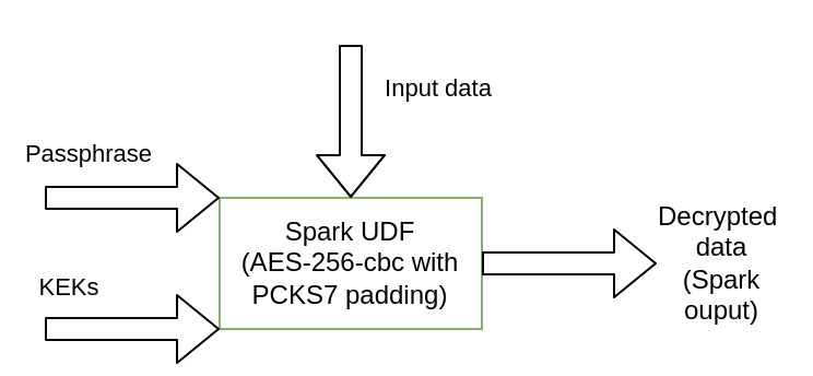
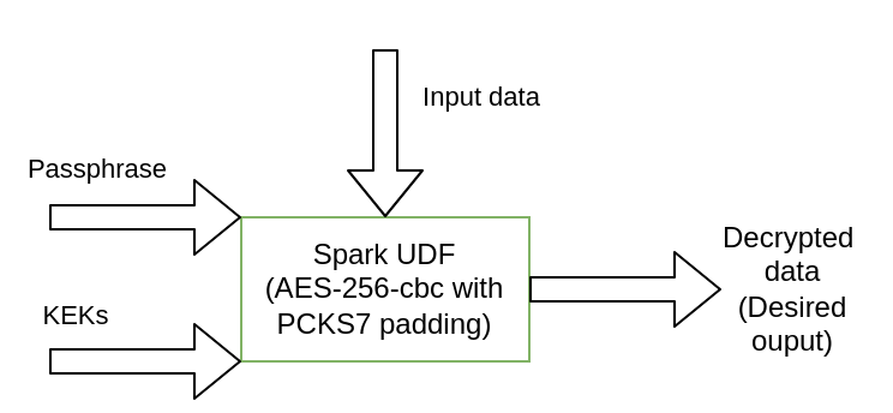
  <mxCell id="0" />
  <mxCell id="1" parent="0" />
  <mxCell id="2" value="Spark UDF&lt;br&gt;(AES-256-cbc with PCKS7 padding)" style="rounded=0;whiteSpace=wrap;html=1;fillColor=#ffffff;strokeColor=#82b366;" vertex="1" parent="1"><mxGeometry x="100" y="90" width="120" height="60" as="geometry" /></mxCell>
  <mxCell id="3" value="" style="shape=flexArrow;endArrow=classic;html=1;exitX=1;exitY=0.5;exitDx=0;exitDy=0;" edge="1" parent="1" source="2"><mxGeometry width="50" height="50" relative="1" as="geometry"><mxPoint x="220" y="180" as="sourcePoint" /><mxPoint x="300" y="120" as="targetPoint" /></mxGeometry></mxCell>
  <mxCell id="4" value="Input data" style="shape=flexArrow;endArrow=classic;html=1;entryX=0.5;entryY=0;entryDx=0;entryDy=0;" edge="1" parent="1" target="2"><mxGeometry x="-0.429" y="40" width="50" height="50" relative="1" as="geometry"><mxPoint x="160" y="20" as="sourcePoint" /><mxPoint x="70" y="20" as="targetPoint" /><mxPoint as="offset" /></mxGeometry></mxCell>
  <mxCell id="5" value="" style="shape=flexArrow;endArrow=classic;html=1;" edge="1" parent="1"><mxGeometry width="50" height="50" relative="1" as="geometry"><mxPoint x="20" y="150" as="sourcePoint" /><mxPoint x="100" y="150" as="targetPoint" /></mxGeometry></mxCell>
  <mxCell id="6" value="KEKs" style="edgeLabel;html=1;align=center;verticalAlign=middle;resizable=0;points=[];" vertex="1" connectable="0" parent="5"><mxGeometry x="-0.375" y="-3" relative="1" as="geometry"><mxPoint x="-15" y="-23" as="offset" /></mxGeometry></mxCell>
  <mxCell id="7" value="Passphrase" style="shape=flexArrow;endArrow=classic;html=1;entryX=0;entryY=0;entryDx=0;entryDy=0;" edge="1" parent="1" target="2"><mxGeometry x="-0.5" y="20" width="50" height="50" relative="1" as="geometry"><mxPoint x="20" y="90" as="sourcePoint" /><mxPoint x="30" y="110" as="targetPoint" /><mxPoint as="offset" /></mxGeometry></mxCell>
- <mxCell id="8" value="Decrypted&amp;nbsp;&lt;br&gt;data (Spark ouput)" style="text;html=1;strokeColor=none;fillColor=none;align=center;verticalAlign=middle;whiteSpace=wrap;rounded=0;" vertex="1" parent="1"><mxGeometry x="310" y="110" width="40" height="20" as="geometry" /></mxCell>
+ <mxCell id="8" value="Decrypted&amp;nbsp;&lt;br&gt;data (Desired ouput)" style="text;html=1;strokeColor=none;fillColor=none;align=center;verticalAlign=middle;whiteSpace=wrap;rounded=0;" vertex="1" parent="1"><mxGeometry x="310" y="110" width="40" height="20" as="geometry" /></mxCell>
